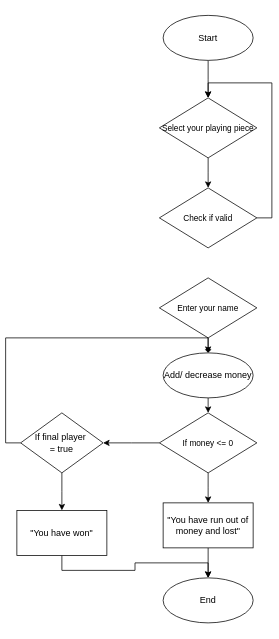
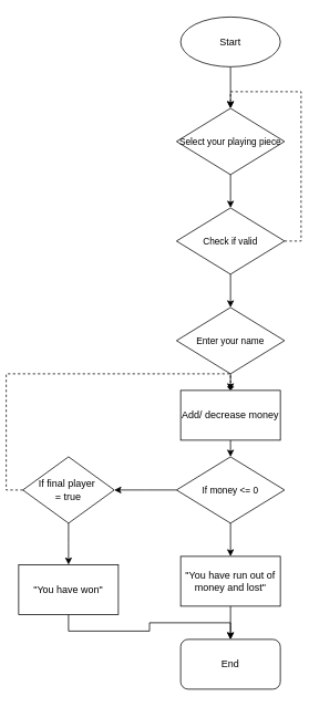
  <mxCell id="0" />
  <mxCell id="1" parent="0" />
  <mxCell id="2" style="edgeStyle=orthogonalEdgeStyle;rounded=0;orthogonalLoop=1;jettySize=auto;html=1;exitX=0.5;exitY=1;exitDx=0;exitDy=0;" edge="1" parent="1" source="3"><mxGeometry relative="1" as="geometry"><mxPoint x="275" y="130" as="targetPoint" /></mxGeometry></mxCell>
  <mxCell id="3" value="Start" style="ellipse;whiteSpace=wrap;html=1;" vertex="1" parent="1"><mxGeometry x="215" y="20" width="120" height="60" as="geometry" /></mxCell>
  <mxCell id="4" style="edgeStyle=orthogonalEdgeStyle;rounded=0;orthogonalLoop=1;jettySize=auto;html=1;exitX=0.5;exitY=1;exitDx=0;exitDy=0;" edge="1" parent="1" source="5"><mxGeometry relative="1" as="geometry"><mxPoint x="275" y="250" as="targetPoint" /></mxGeometry></mxCell>
  <mxCell id="5" value="&lt;font&gt;Select your playing piece&lt;/font&gt;" style="rhombus;whiteSpace=wrap;html=1;fontSize=11;fontStyle=0" vertex="1" parent="1"><mxGeometry x="210" y="130" width="130" height="80" as="geometry" /></mxCell>
- <mxCell id="6" style="edgeStyle=orthogonalEdgeStyle;rounded=0;orthogonalLoop=1;jettySize=auto;html=1;exitX=1;exitY=0.5;exitDx=0;exitDy=0;entryX=0.5;entryY=0;entryDx=0;entryDy=0;" edge="1" parent="1" source="8" target="5"><mxGeometry relative="1" as="geometry" /></mxCell>
+ <mxCell id="6" style="edgeStyle=orthogonalEdgeStyle;rounded=0;orthogonalLoop=1;jettySize=auto;html=1;exitX=1;exitY=0.5;exitDx=0;exitDy=0;entryX=0.5;entryY=0;entryDx=0;entryDy=0;dashed=1;" edge="1" parent="1" source="8" target="5"><mxGeometry relative="1" as="geometry" /></mxCell>
+ <mxCell id="7" style="edgeStyle=orthogonalEdgeStyle;rounded=0;orthogonalLoop=1;jettySize=auto;html=1;exitX=0.5;exitY=1;exitDx=0;exitDy=0;entryX=0.5;entryY=0;entryDx=0;entryDy=0;" edge="1" parent="1" source="8" target="10"><mxGeometry relative="1" as="geometry" /></mxCell>
  <mxCell id="8" value="&lt;font&gt;Check if valid&lt;/font&gt;" style="rhombus;whiteSpace=wrap;html=1;fontSize=11;" vertex="1" parent="1"><mxGeometry x="210" y="250" width="130" height="80" as="geometry" /></mxCell>
  <mxCell id="9" style="edgeStyle=orthogonalEdgeStyle;rounded=0;orthogonalLoop=1;jettySize=auto;html=1;exitX=0.5;exitY=1;exitDx=0;exitDy=0;entryX=0.5;entryY=0;entryDx=0;entryDy=0;endArrow=diamond;" edge="1" parent="1" source="10" target="12"><mxGeometry relative="1" as="geometry" /></mxCell>
  <mxCell id="10" value="&lt;font&gt;Enter your name&lt;/font&gt;" style="rhombus;whiteSpace=wrap;html=1;fontSize=11;fontStyle=0" vertex="1" parent="1"><mxGeometry x="210" y="370" width="130" height="80" as="geometry" /></mxCell>
  <mxCell id="11" style="edgeStyle=orthogonalEdgeStyle;rounded=0;orthogonalLoop=1;jettySize=auto;html=1;exitX=0.5;exitY=1;exitDx=0;exitDy=0;entryX=0.5;entryY=0;entryDx=0;entryDy=0;" edge="1" parent="1" source="12"><mxGeometry relative="1" as="geometry"><mxPoint x="275" y="550" as="targetPoint" /></mxGeometry></mxCell>
- <mxCell id="12" value="Add/ decrease money" style="ellipse;whiteSpace=wrap;html=1;" vertex="1" parent="1"><mxGeometry x="215" y="470" width="120" height="60" as="geometry" /></mxCell>
+ <mxCell id="12" value="Add/ decrease money" style="rounded=0;whiteSpace=wrap;html=1;" vertex="1" parent="1"><mxGeometry x="215" y="470" width="120" height="60" as="geometry" /></mxCell>
  <mxCell id="13" style="edgeStyle=orthogonalEdgeStyle;rounded=0;orthogonalLoop=1;jettySize=auto;html=1;exitX=0.5;exitY=1;exitDx=0;exitDy=0;" edge="1" parent="1" source="15"><mxGeometry relative="1" as="geometry"><mxPoint x="275" y="670" as="targetPoint" /></mxGeometry></mxCell>
  <mxCell id="14" style="edgeStyle=orthogonalEdgeStyle;rounded=0;orthogonalLoop=1;jettySize=auto;html=1;exitX=0;exitY=0.5;exitDx=0;exitDy=0;" edge="1" parent="1" source="15"><mxGeometry relative="1" as="geometry"><mxPoint x="135" y="590" as="targetPoint" /></mxGeometry></mxCell>
  <mxCell id="15" value="If money &amp;lt;= 0" style="rhombus;whiteSpace=wrap;html=1;fontSize=11;fontStyle=0" vertex="1" parent="1"><mxGeometry x="210" y="550" width="130" height="80" as="geometry" /></mxCell>
  <mxCell id="16" style="edgeStyle=orthogonalEdgeStyle;rounded=0;orthogonalLoop=1;jettySize=auto;html=1;exitX=0.5;exitY=1;exitDx=0;exitDy=0;" edge="1" parent="1" source="17" target="18"><mxGeometry relative="1" as="geometry"><mxPoint x="275" y="780" as="targetPoint" /></mxGeometry></mxCell>
  <mxCell id="17" value="&quot;You have run out of money and lost&quot;" style="rounded=0;whiteSpace=wrap;html=1;" vertex="1" parent="1"><mxGeometry x="215" y="670" width="120" height="60" as="geometry" /></mxCell>
- <mxCell id="18" value="End" style="ellipse;whiteSpace=wrap;html=1;" vertex="1" parent="1"><mxGeometry x="215" y="770" width="120" height="60" as="geometry" /></mxCell>
- <mxCell id="19" style="edgeStyle=orthogonalEdgeStyle;rounded=0;orthogonalLoop=1;jettySize=auto;html=1;exitX=0;exitY=0.5;exitDx=0;exitDy=0;entryX=0.5;entryY=0;entryDx=0;entryDy=0;" edge="1" parent="1" source="21" target="12"><mxGeometry relative="1" as="geometry" /></mxCell>
+ <mxCell id="18" value="End" style="rounded=1;whiteSpace=wrap;html=1;" vertex="1" parent="1"><mxGeometry x="215" y="770" width="120" height="60" as="geometry" /></mxCell>
+ <mxCell id="19" style="edgeStyle=orthogonalEdgeStyle;rounded=0;orthogonalLoop=1;jettySize=auto;html=1;exitX=0;exitY=0.5;exitDx=0;exitDy=0;entryX=0.5;entryY=0;entryDx=0;entryDy=0;dashed=1;" edge="1" parent="1" source="21" target="12"><mxGeometry relative="1" as="geometry" /></mxCell>
  <mxCell id="20" style="edgeStyle=orthogonalEdgeStyle;rounded=0;orthogonalLoop=1;jettySize=auto;html=1;exitX=0.5;exitY=1;exitDx=0;exitDy=0;" edge="1" parent="1" source="21"><mxGeometry relative="1" as="geometry"><mxPoint x="80" y="680" as="targetPoint" /></mxGeometry></mxCell>
  <mxCell id="21" value="If&amp;nbsp;&lt;span style=&quot;background-color: transparent; color: light-dark(rgb(0, 0, 0), rgb(255, 255, 255));&quot;&gt;final&amp;nbsp;&lt;/span&gt;&lt;span style=&quot;background-color: transparent; color: light-dark(rgb(0, 0, 0), rgb(255, 255, 255));&quot;&gt;player&amp;nbsp;&lt;/span&gt;&lt;div&gt;&lt;span style=&quot;background-color: transparent; color: light-dark(rgb(0, 0, 0), rgb(255, 255, 255));&quot;&gt;= true&lt;/span&gt;&lt;/div&gt;" style="rhombus;whiteSpace=wrap;html=1;" vertex="1" parent="1"><mxGeometry x="25" y="550" width="110" height="80" as="geometry" /></mxCell>
  <mxCell id="22" style="edgeStyle=orthogonalEdgeStyle;rounded=0;orthogonalLoop=1;jettySize=auto;html=1;exitX=0.5;exitY=1;exitDx=0;exitDy=0;entryX=0.5;entryY=0;entryDx=0;entryDy=0;" edge="1" parent="1" source="23" target="18"><mxGeometry relative="1" as="geometry" /></mxCell>
  <mxCell id="23" value="&quot;You have won&quot;" style="rounded=0;whiteSpace=wrap;html=1;" vertex="1" parent="1"><mxGeometry x="20" y="680" width="120" height="60" as="geometry" /></mxCell>
